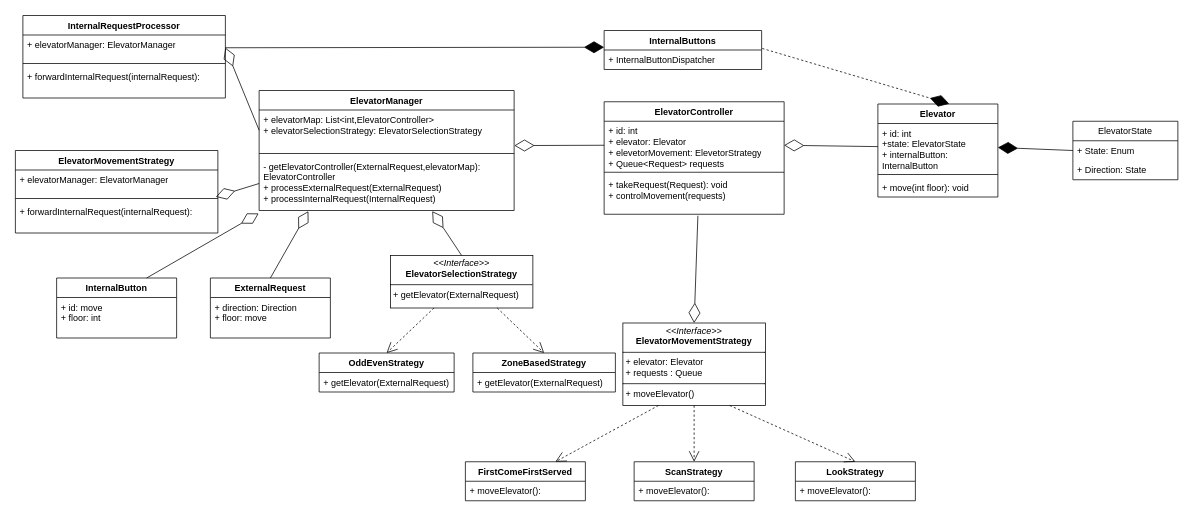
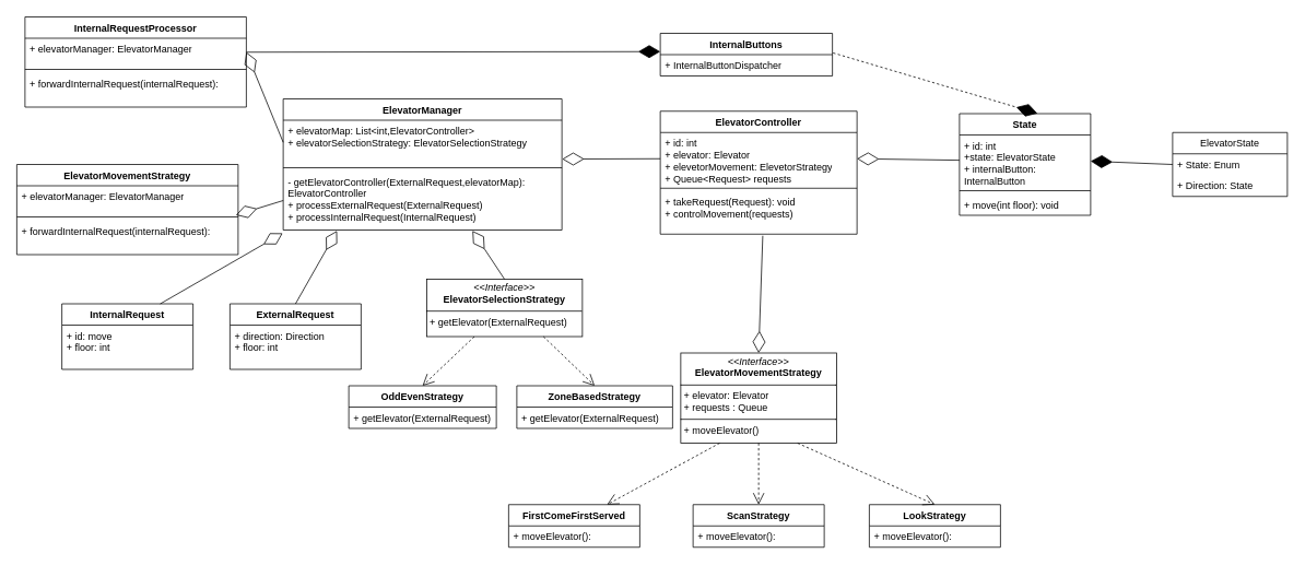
  <mxCell id="0" />
  <mxCell id="1" parent="0" />
- <mxCell id="2" value="Elevator" style="swimlane;fontStyle=1;align=center;verticalAlign=top;childLayout=stackLayout;horizontal=1;startSize=26;horizontalStack=0;resizeParent=1;resizeParentMax=0;resizeLast=0;collapsible=1;marginBottom=0;whiteSpace=wrap;html=1;" vertex="1" parent="1"><mxGeometry x="1170" y="138" width="160" height="124" as="geometry" /></mxCell>
+ <mxCell id="2" value="State" style="swimlane;fontStyle=1;align=center;verticalAlign=top;childLayout=stackLayout;horizontal=1;startSize=26;horizontalStack=0;resizeParent=1;resizeParentMax=0;resizeLast=0;collapsible=1;marginBottom=0;whiteSpace=wrap;html=1;" vertex="1" parent="1"><mxGeometry x="1170" y="138" width="160" height="124" as="geometry" /></mxCell>
  <mxCell id="3" value="+ id: int&lt;div&gt;+state: ElevatorState&lt;/div&gt;&lt;div&gt;+ internalButton: InternalButton&lt;/div&gt;" style="text;strokeColor=none;fillColor=none;align=left;verticalAlign=top;spacingLeft=4;spacingRight=4;overflow=hidden;rotatable=0;points=[[0,0.5],[1,0.5]];portConstraint=eastwest;whiteSpace=wrap;html=1;" vertex="1" parent="2"><mxGeometry y="26" width="160" height="64" as="geometry" /></mxCell>
  <mxCell id="4" value="" style="line;strokeWidth=1;fillColor=none;align=left;verticalAlign=middle;spacingTop=-1;spacingLeft=3;spacingRight=3;rotatable=0;labelPosition=right;points=[];portConstraint=eastwest;strokeColor=inherit;" vertex="1" parent="2"><mxGeometry y="90" width="160" height="8" as="geometry" /></mxCell>
  <mxCell id="5" value="+ move(int floor): void" style="text;strokeColor=none;fillColor=none;align=left;verticalAlign=top;spacingLeft=4;spacingRight=4;overflow=hidden;rotatable=0;points=[[0,0.5],[1,0.5]];portConstraint=eastwest;whiteSpace=wrap;html=1;" vertex="1" parent="2"><mxGeometry y="98" width="160" height="26" as="geometry" /></mxCell>
  <mxCell id="6" value="ElevatorState" style="swimlane;fontStyle=0;childLayout=stackLayout;horizontal=1;startSize=26;fillColor=none;horizontalStack=0;resizeParent=1;resizeParentMax=0;resizeLast=0;collapsible=1;marginBottom=0;whiteSpace=wrap;html=1;" vertex="1" parent="1"><mxGeometry x="1430" y="161" width="140" height="78" as="geometry" /></mxCell>
  <mxCell id="7" value="+ State: Enum" style="text;strokeColor=none;fillColor=none;align=left;verticalAlign=top;spacingLeft=4;spacingRight=4;overflow=hidden;rotatable=0;points=[[0,0.5],[1,0.5]];portConstraint=eastwest;whiteSpace=wrap;html=1;" vertex="1" parent="6"><mxGeometry y="26" width="140" height="26" as="geometry" /></mxCell>
  <mxCell id="8" value="+ Direction: State" style="text;strokeColor=none;fillColor=none;align=left;verticalAlign=top;spacingLeft=4;spacingRight=4;overflow=hidden;rotatable=0;points=[[0,0.5],[1,0.5]];portConstraint=eastwest;whiteSpace=wrap;html=1;" vertex="1" parent="6"><mxGeometry y="52" width="140" height="26" as="geometry" /></mxCell>
  <mxCell id="9" value="" style="endArrow=diamondThin;endFill=1;endSize=24;html=1;rounded=0;exitX=0;exitY=0.5;exitDx=0;exitDy=0;entryX=1;entryY=0.5;entryDx=0;entryDy=0;" edge="1" parent="1" source="7" target="3"><mxGeometry width="160" relative="1" as="geometry"><mxPoint x="1120" y="240" as="sourcePoint" /><mxPoint x="1280" y="240" as="targetPoint" /></mxGeometry></mxCell>
  <mxCell id="10" value="ElevatorController" style="swimlane;fontStyle=1;align=center;verticalAlign=top;childLayout=stackLayout;horizontal=1;startSize=26;horizontalStack=0;resizeParent=1;resizeParentMax=0;resizeLast=0;collapsible=1;marginBottom=0;whiteSpace=wrap;html=1;" vertex="1" parent="1"><mxGeometry x="805" y="135" width="240" height="150" as="geometry" /></mxCell>
  <mxCell id="11" value="&lt;div&gt;+ id: int&lt;/div&gt;+ elevator: Elevator&lt;div&gt;+ elevetorMovement: ElevetorStrategy&lt;/div&gt;&lt;div&gt;+ Queue&amp;lt;Request&amp;gt; requests&lt;/div&gt;" style="text;strokeColor=none;fillColor=none;align=left;verticalAlign=top;spacingLeft=4;spacingRight=4;overflow=hidden;rotatable=0;points=[[0,0.5],[1,0.5]];portConstraint=eastwest;whiteSpace=wrap;html=1;" vertex="1" parent="10"><mxGeometry y="26" width="240" height="64" as="geometry" /></mxCell>
  <mxCell id="12" value="" style="line;strokeWidth=1;fillColor=none;align=left;verticalAlign=middle;spacingTop=-1;spacingLeft=3;spacingRight=3;rotatable=0;labelPosition=right;points=[];portConstraint=eastwest;strokeColor=inherit;" vertex="1" parent="10"><mxGeometry y="90" width="240" height="8" as="geometry" /></mxCell>
  <mxCell id="13" value="+ takeRequest(Request): void&lt;div&gt;+ controlMovement(requests)&lt;/div&gt;" style="text;strokeColor=none;fillColor=none;align=left;verticalAlign=top;spacingLeft=4;spacingRight=4;overflow=hidden;rotatable=0;points=[[0,0.5],[1,0.5]];portConstraint=eastwest;whiteSpace=wrap;html=1;" vertex="1" parent="10"><mxGeometry y="98" width="240" height="52" as="geometry" /></mxCell>
  <mxCell id="14" value="" style="endArrow=diamondThin;endFill=0;endSize=24;html=1;rounded=0;entryX=1;entryY=0.5;entryDx=0;entryDy=0;" edge="1" parent="1" source="3" target="11"><mxGeometry width="160" relative="1" as="geometry"><mxPoint x="960" y="230" as="sourcePoint" /><mxPoint x="1120" y="230" as="targetPoint" /></mxGeometry></mxCell>
  <mxCell id="15" value="&lt;p style=&quot;margin:0px;margin-top:4px;text-align:center;&quot;&gt;&lt;i&gt;&amp;lt;&amp;lt;Interface&amp;gt;&amp;gt;&lt;/i&gt;&lt;br&gt;&lt;b&gt;ElevatorMovementStrategy&lt;/b&gt;&lt;/p&gt;&lt;hr size=&quot;1&quot; style=&quot;border-style:solid;&quot;&gt;&lt;p style=&quot;margin:0px;margin-left:4px;&quot;&gt;+ elevator: Elevator&lt;/p&gt;&lt;p style=&quot;margin:0px;margin-left:4px;&quot;&gt;+ requests : Queue&lt;/p&gt;&lt;hr size=&quot;1&quot; style=&quot;border-style:solid;&quot;&gt;&lt;p style=&quot;margin:0px;margin-left:4px;&quot;&gt;+ moveElevator()&lt;/p&gt;" style="verticalAlign=top;align=left;overflow=fill;html=1;whiteSpace=wrap;" vertex="1" parent="1"><mxGeometry x="830" y="430" width="190" height="110" as="geometry" /></mxCell>
  <mxCell id="16" value="ScanStrategy" style="swimlane;fontStyle=1;align=center;verticalAlign=top;childLayout=stackLayout;horizontal=1;startSize=26;horizontalStack=0;resizeParent=1;resizeParentMax=0;resizeLast=0;collapsible=1;marginBottom=0;whiteSpace=wrap;html=1;" vertex="1" parent="1"><mxGeometry x="845" y="615" width="160" height="52" as="geometry" /></mxCell>
  <mxCell id="17" value="+ moveElevator():&amp;nbsp;" style="text;strokeColor=none;fillColor=none;align=left;verticalAlign=top;spacingLeft=4;spacingRight=4;overflow=hidden;rotatable=0;points=[[0,0.5],[1,0.5]];portConstraint=eastwest;whiteSpace=wrap;html=1;" vertex="1" parent="16"><mxGeometry y="26" width="160" height="26" as="geometry" /></mxCell>
  <mxCell id="18" value="" style="endArrow=open;endFill=1;endSize=12;html=1;rounded=0;exitX=0.5;exitY=1;exitDx=0;exitDy=0;entryX=0.5;entryY=0;entryDx=0;entryDy=0;dashed=1;" edge="1" parent="1" source="15" target="16"><mxGeometry width="160" relative="1" as="geometry"><mxPoint x="1010" y="520" as="sourcePoint" /><mxPoint x="1170" y="520" as="targetPoint" /></mxGeometry></mxCell>
  <mxCell id="19" value="LookStrategy" style="swimlane;fontStyle=1;align=center;verticalAlign=top;childLayout=stackLayout;horizontal=1;startSize=26;horizontalStack=0;resizeParent=1;resizeParentMax=0;resizeLast=0;collapsible=1;marginBottom=0;whiteSpace=wrap;html=1;" vertex="1" parent="1"><mxGeometry x="1060" y="615" width="160" height="52" as="geometry" /></mxCell>
  <mxCell id="20" value="+ moveElevator():&amp;nbsp;" style="text;strokeColor=none;fillColor=none;align=left;verticalAlign=top;spacingLeft=4;spacingRight=4;overflow=hidden;rotatable=0;points=[[0,0.5],[1,0.5]];portConstraint=eastwest;whiteSpace=wrap;html=1;" vertex="1" parent="19"><mxGeometry y="26" width="160" height="26" as="geometry" /></mxCell>
  <mxCell id="21" value="FirstComeFirstServed" style="swimlane;fontStyle=1;align=center;verticalAlign=top;childLayout=stackLayout;horizontal=1;startSize=26;horizontalStack=0;resizeParent=1;resizeParentMax=0;resizeLast=0;collapsible=1;marginBottom=0;whiteSpace=wrap;html=1;" vertex="1" parent="1"><mxGeometry x="620" y="615" width="160" height="52" as="geometry" /></mxCell>
  <mxCell id="22" value="+ moveElevator():&amp;nbsp;" style="text;strokeColor=none;fillColor=none;align=left;verticalAlign=top;spacingLeft=4;spacingRight=4;overflow=hidden;rotatable=0;points=[[0,0.5],[1,0.5]];portConstraint=eastwest;whiteSpace=wrap;html=1;" vertex="1" parent="21"><mxGeometry y="26" width="160" height="26" as="geometry" /></mxCell>
  <mxCell id="23" value="" style="endArrow=open;endFill=1;endSize=12;html=1;rounded=0;exitX=0.25;exitY=1;exitDx=0;exitDy=0;entryX=0.75;entryY=0;entryDx=0;entryDy=0;dashed=1;" edge="1" parent="1" source="15" target="21"><mxGeometry width="160" relative="1" as="geometry"><mxPoint x="1010" y="520" as="sourcePoint" /><mxPoint x="1170" y="520" as="targetPoint" /></mxGeometry></mxCell>
  <mxCell id="24" value="" style="endArrow=open;endFill=1;endSize=12;html=1;rounded=0;exitX=0.75;exitY=1;exitDx=0;exitDy=0;entryX=0.5;entryY=0;entryDx=0;entryDy=0;dashed=1;" edge="1" parent="1" source="15" target="19"><mxGeometry width="160" relative="1" as="geometry"><mxPoint x="1010" y="520" as="sourcePoint" /><mxPoint x="1170" y="520" as="targetPoint" /></mxGeometry></mxCell>
  <mxCell id="25" value="" style="endArrow=diamondThin;endFill=0;endSize=24;html=1;rounded=0;exitX=0.521;exitY=1.038;exitDx=0;exitDy=0;exitPerimeter=0;entryX=0.5;entryY=0;entryDx=0;entryDy=0;" edge="1" parent="1" source="13" target="15"><mxGeometry width="160" relative="1" as="geometry"><mxPoint x="890" y="330" as="sourcePoint" /><mxPoint x="1050" y="330" as="targetPoint" /></mxGeometry></mxCell>
  <mxCell id="26" value="ElevatorManager" style="swimlane;fontStyle=1;align=center;verticalAlign=top;childLayout=stackLayout;horizontal=1;startSize=26;horizontalStack=0;resizeParent=1;resizeParentMax=0;resizeLast=0;collapsible=1;marginBottom=0;whiteSpace=wrap;html=1;" vertex="1" parent="1"><mxGeometry x="345" y="120" width="340" height="160" as="geometry" /></mxCell>
  <mxCell id="27" value="+ elevatorMap: List&amp;lt;int,ElevatorController&amp;gt;&lt;div&gt;+ elevatorSelectionStrategy: ElevatorSelectionStrategy&lt;/div&gt;&lt;div&gt;&lt;br&gt;&lt;/div&gt;" style="text;strokeColor=none;fillColor=none;align=left;verticalAlign=top;spacingLeft=4;spacingRight=4;overflow=hidden;rotatable=0;points=[[0,0.5],[1,0.5]];portConstraint=eastwest;whiteSpace=wrap;html=1;" vertex="1" parent="26"><mxGeometry y="26" width="340" height="54" as="geometry" /></mxCell>
  <mxCell id="28" value="" style="line;strokeWidth=1;fillColor=none;align=left;verticalAlign=middle;spacingTop=-1;spacingLeft=3;spacingRight=3;rotatable=0;labelPosition=right;points=[];portConstraint=eastwest;strokeColor=inherit;" vertex="1" parent="26"><mxGeometry y="80" width="340" height="8" as="geometry" /></mxCell>
  <mxCell id="29" value="- getElevatorController(ExternalRequest,elevatorMap): ElevatorController&lt;div&gt;+ processExternalRequest(ExternalRequest)&lt;/div&gt;&lt;div&gt;+ processInternalRequest(InternalRequest)&lt;/div&gt;" style="text;strokeColor=none;fillColor=none;align=left;verticalAlign=top;spacingLeft=4;spacingRight=4;overflow=hidden;rotatable=0;points=[[0,0.5],[1,0.5]];portConstraint=eastwest;whiteSpace=wrap;html=1;" vertex="1" parent="26"><mxGeometry y="88" width="340" height="72" as="geometry" /></mxCell>
  <mxCell id="30" value="" style="endArrow=diamondThin;endFill=0;endSize=24;html=1;rounded=0;exitX=0;exitY=0.5;exitDx=0;exitDy=0;entryX=1.001;entryY=0.878;entryDx=0;entryDy=0;entryPerimeter=0;" edge="1" parent="1" source="11" target="27"><mxGeometry width="160" relative="1" as="geometry"><mxPoint x="620" y="360" as="sourcePoint" /><mxPoint x="780" y="360" as="targetPoint" /></mxGeometry></mxCell>
  <mxCell id="31" value="ExternalRequest" style="swimlane;fontStyle=1;align=center;verticalAlign=top;childLayout=stackLayout;horizontal=1;startSize=26;horizontalStack=0;resizeParent=1;resizeParentMax=0;resizeLast=0;collapsible=1;marginBottom=0;whiteSpace=wrap;html=1;" vertex="1" parent="1"><mxGeometry x="280" y="370" width="160" height="80" as="geometry" /></mxCell>
- <mxCell id="32" value="+ direction: Direction&lt;div&gt;+ floor: move&lt;/div&gt;" style="text;strokeColor=none;fillColor=none;align=left;verticalAlign=top;spacingLeft=4;spacingRight=4;overflow=hidden;rotatable=0;points=[[0,0.5],[1,0.5]];portConstraint=eastwest;whiteSpace=wrap;html=1;" vertex="1" parent="31"><mxGeometry y="26" width="160" height="54" as="geometry" /></mxCell>
- <mxCell id="33" value="InternalButton" style="swimlane;fontStyle=1;align=center;verticalAlign=top;childLayout=stackLayout;horizontal=1;startSize=26;horizontalStack=0;resizeParent=1;resizeParentMax=0;resizeLast=0;collapsible=1;marginBottom=0;whiteSpace=wrap;html=1;" vertex="1" parent="1"><mxGeometry x="75" y="370" width="160" height="80" as="geometry" /></mxCell>
+ <mxCell id="32" value="+ direction: Direction&lt;div&gt;+ floor: int&lt;/div&gt;" style="text;strokeColor=none;fillColor=none;align=left;verticalAlign=top;spacingLeft=4;spacingRight=4;overflow=hidden;rotatable=0;points=[[0,0.5],[1,0.5]];portConstraint=eastwest;whiteSpace=wrap;html=1;" vertex="1" parent="31"><mxGeometry y="26" width="160" height="54" as="geometry" /></mxCell>
+ <mxCell id="33" value="InternalRequest" style="swimlane;fontStyle=1;align=center;verticalAlign=top;childLayout=stackLayout;horizontal=1;startSize=26;horizontalStack=0;resizeParent=1;resizeParentMax=0;resizeLast=0;collapsible=1;marginBottom=0;whiteSpace=wrap;html=1;" vertex="1" parent="1"><mxGeometry x="75" y="370" width="160" height="80" as="geometry" /></mxCell>
  <mxCell id="34" value="+ id: move&lt;div&gt;+ floor: int&lt;/div&gt;" style="text;strokeColor=none;fillColor=none;align=left;verticalAlign=top;spacingLeft=4;spacingRight=4;overflow=hidden;rotatable=0;points=[[0,0.5],[1,0.5]];portConstraint=eastwest;whiteSpace=wrap;html=1;" vertex="1" parent="33"><mxGeometry y="26" width="160" height="54" as="geometry" /></mxCell>
  <mxCell id="35" value="InternalRequestProcessor" style="swimlane;fontStyle=1;align=center;verticalAlign=top;childLayout=stackLayout;horizontal=1;startSize=26;horizontalStack=0;resizeParent=1;resizeParentMax=0;resizeLast=0;collapsible=1;marginBottom=0;whiteSpace=wrap;html=1;" vertex="1" parent="1"><mxGeometry x="30" y="20" width="270" height="110" as="geometry" /></mxCell>
  <mxCell id="36" value="+ elevatorManager: ElevatorManager" style="text;strokeColor=none;fillColor=none;align=left;verticalAlign=top;spacingLeft=4;spacingRight=4;overflow=hidden;rotatable=0;points=[[0,0.5],[1,0.5]];portConstraint=eastwest;whiteSpace=wrap;html=1;" vertex="1" parent="35"><mxGeometry y="26" width="270" height="34" as="geometry" /></mxCell>
  <mxCell id="37" value="" style="line;strokeWidth=1;fillColor=none;align=left;verticalAlign=middle;spacingTop=-1;spacingLeft=3;spacingRight=3;rotatable=0;labelPosition=right;points=[];portConstraint=eastwest;strokeColor=inherit;" vertex="1" parent="35"><mxGeometry y="60" width="270" height="8" as="geometry" /></mxCell>
  <mxCell id="38" value="+ forwardInternalRequest(internalRequest):&amp;nbsp;" style="text;strokeColor=none;fillColor=none;align=left;verticalAlign=top;spacingLeft=4;spacingRight=4;overflow=hidden;rotatable=0;points=[[0,0.5],[1,0.5]];portConstraint=eastwest;whiteSpace=wrap;html=1;" vertex="1" parent="35"><mxGeometry y="68" width="270" height="42" as="geometry" /></mxCell>
  <mxCell id="39" value="ElevatorMovementStrategy" style="swimlane;fontStyle=1;align=center;verticalAlign=top;childLayout=stackLayout;horizontal=1;startSize=26;horizontalStack=0;resizeParent=1;resizeParentMax=0;resizeLast=0;collapsible=1;marginBottom=0;whiteSpace=wrap;html=1;" vertex="1" parent="1"><mxGeometry x="20" y="200" width="270" height="110" as="geometry" /></mxCell>
  <mxCell id="40" value="+ elevatorManager: ElevatorManager" style="text;strokeColor=none;fillColor=none;align=left;verticalAlign=top;spacingLeft=4;spacingRight=4;overflow=hidden;rotatable=0;points=[[0,0.5],[1,0.5]];portConstraint=eastwest;whiteSpace=wrap;html=1;" vertex="1" parent="39"><mxGeometry y="26" width="270" height="34" as="geometry" /></mxCell>
  <mxCell id="41" value="" style="line;strokeWidth=1;fillColor=none;align=left;verticalAlign=middle;spacingTop=-1;spacingLeft=3;spacingRight=3;rotatable=0;labelPosition=right;points=[];portConstraint=eastwest;strokeColor=inherit;" vertex="1" parent="39"><mxGeometry y="60" width="270" height="8" as="geometry" /></mxCell>
  <mxCell id="42" value="+ forwardInternalRequest(internalRequest):&amp;nbsp;" style="text;strokeColor=none;fillColor=none;align=left;verticalAlign=top;spacingLeft=4;spacingRight=4;overflow=hidden;rotatable=0;points=[[0,0.5],[1,0.5]];portConstraint=eastwest;whiteSpace=wrap;html=1;" vertex="1" parent="39"><mxGeometry y="68" width="270" height="42" as="geometry" /></mxCell>
  <mxCell id="43" value="" style="endArrow=diamondThin;endFill=0;endSize=24;html=1;rounded=0;entryX=0.99;entryY=1.053;entryDx=0;entryDy=0;entryPerimeter=0;exitX=0;exitY=0.5;exitDx=0;exitDy=0;" edge="1" parent="1" source="29" target="40"><mxGeometry width="160" relative="1" as="geometry"><mxPoint x="340" y="210" as="sourcePoint" /><mxPoint x="490" y="340" as="targetPoint" /></mxGeometry></mxCell>
  <mxCell id="44" value="" style="endArrow=diamondThin;endFill=0;endSize=24;html=1;rounded=0;exitX=0;exitY=0.5;exitDx=0;exitDy=0;entryX=1;entryY=0.5;entryDx=0;entryDy=0;" edge="1" parent="1" source="27" target="36"><mxGeometry width="160" relative="1" as="geometry"><mxPoint x="340" y="280" as="sourcePoint" /><mxPoint x="500" y="280" as="targetPoint" /></mxGeometry></mxCell>
  <mxCell id="45" value="InternalButtons" style="swimlane;fontStyle=1;align=center;verticalAlign=top;childLayout=stackLayout;horizontal=1;startSize=26;horizontalStack=0;resizeParent=1;resizeParentMax=0;resizeLast=0;collapsible=1;marginBottom=0;whiteSpace=wrap;html=1;" vertex="1" parent="1"><mxGeometry x="805" y="40" width="210" height="52" as="geometry" /></mxCell>
  <mxCell id="46" value="+ InternalButtonDispatcher" style="text;strokeColor=none;fillColor=none;align=left;verticalAlign=top;spacingLeft=4;spacingRight=4;overflow=hidden;rotatable=0;points=[[0,0.5],[1,0.5]];portConstraint=eastwest;whiteSpace=wrap;html=1;" vertex="1" parent="45"><mxGeometry y="26" width="210" height="26" as="geometry" /></mxCell>
  <mxCell id="47" value="" style="endArrow=diamondThin;endFill=1;endSize=24;html=1;rounded=0;exitX=1.004;exitY=-0.08;exitDx=0;exitDy=0;exitPerimeter=0;entryX=0.595;entryY=-0.002;entryDx=0;entryDy=0;entryPerimeter=0;dashed=1;" edge="1" parent="1" source="46" target="2"><mxGeometry width="160" relative="1" as="geometry"><mxPoint x="920" y="30" as="sourcePoint" /><mxPoint x="1080" y="30" as="targetPoint" /></mxGeometry></mxCell>
  <mxCell id="48" value="" style="endArrow=diamondThin;endFill=1;endSize=24;html=1;rounded=0;exitX=1;exitY=0.5;exitDx=0;exitDy=0;entryX=0;entryY=-0.142;entryDx=0;entryDy=0;entryPerimeter=0;" edge="1" parent="1" source="36" target="46"><mxGeometry width="160" relative="1" as="geometry"><mxPoint x="430" y="90" as="sourcePoint" /><mxPoint x="590" y="90" as="targetPoint" /></mxGeometry></mxCell>
  <mxCell id="49" value="&lt;p style=&quot;margin:0px;margin-top:4px;text-align:center;&quot;&gt;&lt;i&gt;&amp;lt;&amp;lt;Interface&amp;gt;&amp;gt;&lt;/i&gt;&lt;br&gt;&lt;b&gt;ElevatorSelectionStrategy&lt;/b&gt;&lt;/p&gt;&lt;hr size=&quot;1&quot; style=&quot;border-style:solid;&quot;&gt;&lt;p style=&quot;margin:0px;margin-left:4px;&quot;&gt;+ getElevator(ExternalRequest)&lt;/p&gt;" style="verticalAlign=top;align=left;overflow=fill;html=1;whiteSpace=wrap;" vertex="1" parent="1"><mxGeometry x="520" y="340" width="190" height="70" as="geometry" /></mxCell>
  <mxCell id="50" value="OddEvenStrategy" style="swimlane;fontStyle=1;align=center;verticalAlign=top;childLayout=stackLayout;horizontal=1;startSize=26;horizontalStack=0;resizeParent=1;resizeParentMax=0;resizeLast=0;collapsible=1;marginBottom=0;whiteSpace=wrap;html=1;" vertex="1" parent="1"><mxGeometry x="425" y="470" width="180" height="52" as="geometry" /></mxCell>
  <mxCell id="51" value="+ getElevator(ExternalRequest)" style="text;strokeColor=none;fillColor=none;align=left;verticalAlign=top;spacingLeft=4;spacingRight=4;overflow=hidden;rotatable=0;points=[[0,0.5],[1,0.5]];portConstraint=eastwest;whiteSpace=wrap;html=1;" vertex="1" parent="50"><mxGeometry y="26" width="180" height="26" as="geometry" /></mxCell>
  <mxCell id="52" value="ZoneBasedStrategy" style="swimlane;fontStyle=1;align=center;verticalAlign=top;childLayout=stackLayout;horizontal=1;startSize=26;horizontalStack=0;resizeParent=1;resizeParentMax=0;resizeLast=0;collapsible=1;marginBottom=0;whiteSpace=wrap;html=1;" vertex="1" parent="1"><mxGeometry x="630" y="470" width="190" height="52" as="geometry" /></mxCell>
  <mxCell id="53" value="+ getElevator(ExternalRequest)" style="text;strokeColor=none;fillColor=none;align=left;verticalAlign=top;spacingLeft=4;spacingRight=4;overflow=hidden;rotatable=0;points=[[0,0.5],[1,0.5]];portConstraint=eastwest;whiteSpace=wrap;html=1;" vertex="1" parent="52"><mxGeometry y="26" width="190" height="26" as="geometry" /></mxCell>
  <mxCell id="54" value="" style="endArrow=open;endFill=1;endSize=12;html=1;rounded=0;entryX=0.5;entryY=0;entryDx=0;entryDy=0;dashed=1;" edge="1" parent="1" source="49" target="50"><mxGeometry width="160" relative="1" as="geometry"><mxPoint x="420" y="470" as="sourcePoint" /><mxPoint x="580" y="470" as="targetPoint" /></mxGeometry></mxCell>
  <mxCell id="55" value="" style="endArrow=open;endFill=1;endSize=12;html=1;rounded=0;exitX=0.75;exitY=1;exitDx=0;exitDy=0;entryX=0.5;entryY=0;entryDx=0;entryDy=0;dashed=1;" edge="1" parent="1" source="49" target="52"><mxGeometry width="160" relative="1" as="geometry"><mxPoint x="420" y="470" as="sourcePoint" /><mxPoint x="580" y="470" as="targetPoint" /></mxGeometry></mxCell>
  <mxCell id="56" value="" style="endArrow=diamondThin;endFill=0;endSize=24;html=1;rounded=0;exitX=0.5;exitY=0;exitDx=0;exitDy=0;entryX=0.679;entryY=1.013;entryDx=0;entryDy=0;entryPerimeter=0;" edge="1" parent="1" source="49" target="29"><mxGeometry width="160" relative="1" as="geometry"><mxPoint x="420" y="470" as="sourcePoint" /><mxPoint x="580" y="470" as="targetPoint" /></mxGeometry></mxCell>
  <mxCell id="57" value="" style="endArrow=diamondThin;endFill=0;endSize=24;html=1;rounded=0;entryX=0.193;entryY=1.013;entryDx=0;entryDy=0;entryPerimeter=0;exitX=0.5;exitY=0;exitDx=0;exitDy=0;" edge="1" parent="1" source="31" target="29"><mxGeometry width="160" relative="1" as="geometry"><mxPoint x="380" y="360" as="sourcePoint" /><mxPoint x="500" y="380" as="targetPoint" /></mxGeometry></mxCell>
  <mxCell id="58" value="" style="endArrow=diamondThin;endFill=0;endSize=24;html=1;rounded=0;exitX=0.75;exitY=0;exitDx=0;exitDy=0;entryX=-0.002;entryY=1.055;entryDx=0;entryDy=0;entryPerimeter=0;" edge="1" parent="1" source="33" target="29"><mxGeometry width="160" relative="1" as="geometry"><mxPoint x="420" y="380" as="sourcePoint" /><mxPoint x="390" y="270" as="targetPoint" /></mxGeometry></mxCell>
